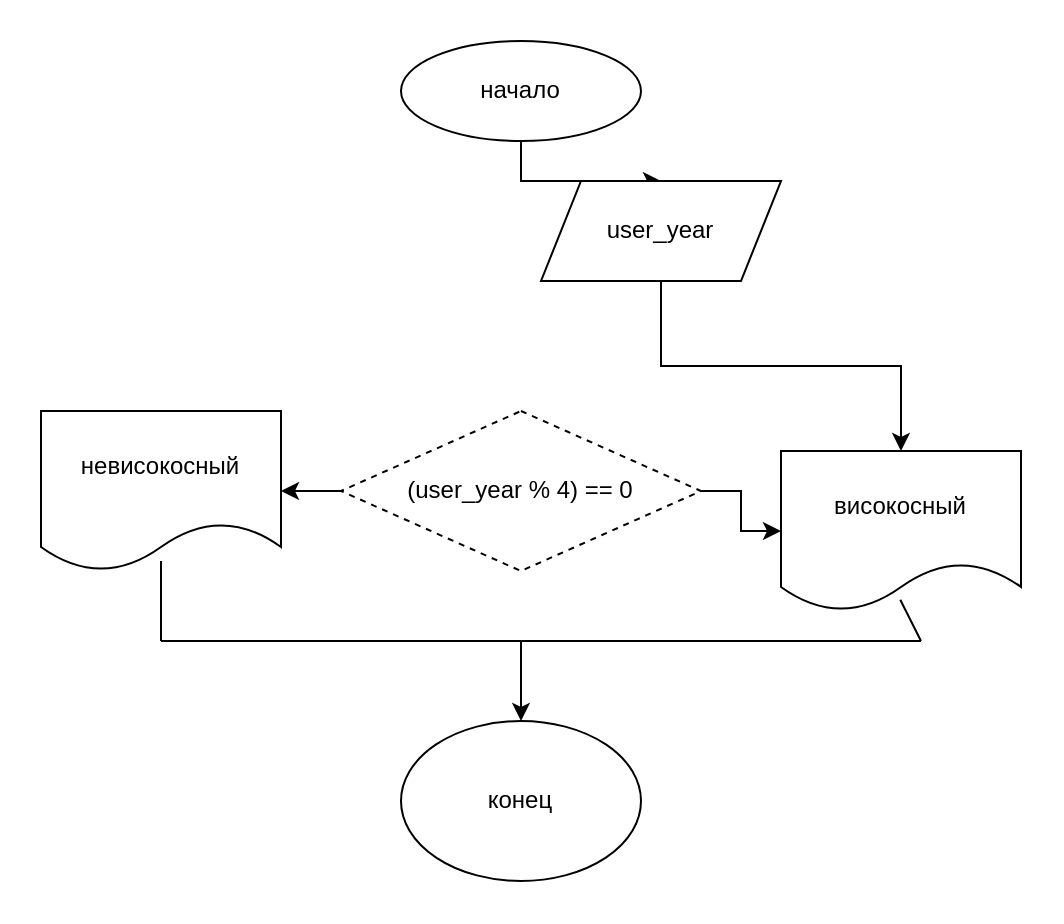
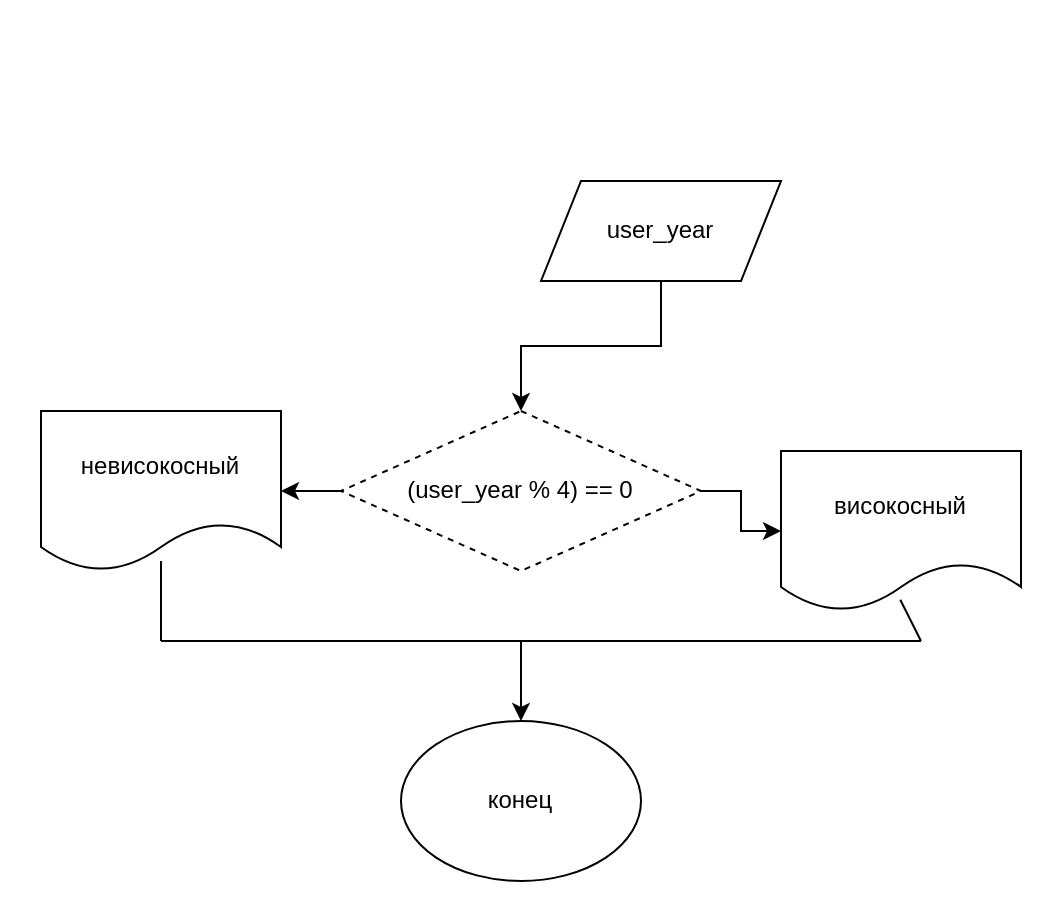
  <mxCell id="0" />
  <mxCell id="1" parent="0" />
- <mxCell id="2" value="" style="edgeStyle=orthogonalEdgeStyle;rounded=0;orthogonalLoop=1;jettySize=auto;html=1;" edge="1" parent="1" source="3" target="5"><mxGeometry relative="1" as="geometry" /></mxCell>
- <mxCell id="3" value="начало" style="ellipse;whiteSpace=wrap;html=1;" vertex="1" parent="1"><mxGeometry x="200" y="20" width="120" height="50" as="geometry" /></mxCell>
- <mxCell id="4" value="" style="edgeStyle=orthogonalEdgeStyle;rounded=0;orthogonalLoop=1;jettySize=auto;html=1;" edge="1" parent="1" source="5" target="9"><mxGeometry relative="1" as="geometry" /></mxCell>
+ <mxCell id="4" value="" style="edgeStyle=orthogonalEdgeStyle;rounded=0;orthogonalLoop=1;jettySize=auto;html=1;" edge="1" parent="1" source="5" target="8"><mxGeometry relative="1" as="geometry" /></mxCell>
  <mxCell id="5" value="user_year" style="shape=parallelogram;perimeter=parallelogramPerimeter;whiteSpace=wrap;html=1;fixedSize=1;" vertex="1" parent="1"><mxGeometry x="270" y="90" width="120" height="50" as="geometry" /></mxCell>
  <mxCell id="6" value="" style="edgeStyle=orthogonalEdgeStyle;rounded=0;orthogonalLoop=1;jettySize=auto;html=1;" edge="1" parent="1" source="8" target="9"><mxGeometry relative="1" as="geometry" /></mxCell>
  <mxCell id="7" value="" style="edgeStyle=orthogonalEdgeStyle;rounded=0;orthogonalLoop=1;jettySize=auto;html=1;" edge="1" parent="1" source="8" target="10"><mxGeometry relative="1" as="geometry" /></mxCell>
  <mxCell id="8" value="(user_year % 4) == 0" style="rhombus;whiteSpace=wrap;html=1;dashed=1;" vertex="1" parent="1"><mxGeometry x="170" y="205" width="180" height="80" as="geometry" /></mxCell>
  <mxCell id="9" value="високосный" style="shape=document;whiteSpace=wrap;html=1;boundedLbl=1;" vertex="1" parent="1"><mxGeometry x="390" y="225" width="120" height="80" as="geometry" /></mxCell>
  <mxCell id="10" value="невисокосный" style="shape=document;whiteSpace=wrap;html=1;boundedLbl=1;" vertex="1" parent="1"><mxGeometry x="20" y="205" width="120" height="80" as="geometry" /></mxCell>
  <mxCell id="11" value="" style="endArrow=classic;html=1;rounded=0;" edge="1" parent="1"><mxGeometry width="50" height="50" relative="1" as="geometry"><mxPoint x="260" y="320" as="sourcePoint" /><mxPoint x="260" y="360" as="targetPoint" /></mxGeometry></mxCell>
  <mxCell id="12" value="" style="endArrow=none;html=1;rounded=0;entryX=0.497;entryY=0.93;entryDx=0;entryDy=0;entryPerimeter=0;" edge="1" parent="1" target="9"><mxGeometry width="50" height="50" relative="1" as="geometry"><mxPoint x="460" y="320" as="sourcePoint" /><mxPoint x="300" y="320" as="targetPoint" /></mxGeometry></mxCell>
  <mxCell id="13" value="" style="endArrow=none;html=1;rounded=0;" edge="1" parent="1"><mxGeometry width="50" height="50" relative="1" as="geometry"><mxPoint x="80" y="280" as="sourcePoint" /><mxPoint x="80" y="320" as="targetPoint" /></mxGeometry></mxCell>
  <mxCell id="14" value="" style="endArrow=none;html=1;rounded=0;" edge="1" parent="1"><mxGeometry width="50" height="50" relative="1" as="geometry"><mxPoint x="80" y="320" as="sourcePoint" /><mxPoint x="460" y="320" as="targetPoint" /></mxGeometry></mxCell>
  <mxCell id="15" value="конец" style="ellipse;whiteSpace=wrap;html=1;" vertex="1" parent="1"><mxGeometry x="200" y="360" width="120" height="80" as="geometry" /></mxCell>
